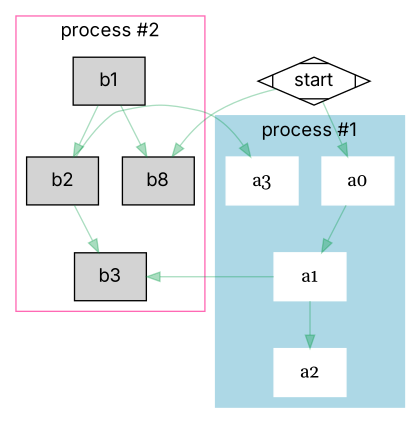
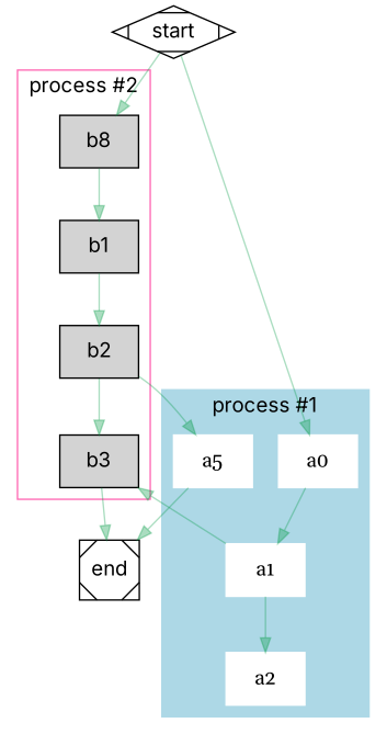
  digraph {
    fontname=Inter
    node [fontname=Inter shape=rect style=filled]
    edge [color="#00994455"]
    n1 [label=b8]
    b1
    b2
    b3
    a0 [color=white fontname=Georgia]
    a1 [color=white fontname=Georgia]
    a2 [color=white fontname=Georgia]
-   a3 [color=white fontname=Georgia]
+   a3 [color=white fontname=Georgia label=a5]
+   end [shape=Msquare style=""]
    start [shape=Mdiamond style=""]
    subgraph cluster_1 {
      color=hotpink
      label="process #2"
      n1
      b1
      b2
      b3
    }
    subgraph cluster_2 {
      color=lightblue
      label="process #1"
      style=filled
      a0
      a1
      a2
      a3
    }
-   b1 -> n1
+   n1 -> b1
    b1 -> b2
    b2 -> b3
    b2 -> a3
+   b3 -> end
    a0 -> a1
    a1 -> b3
    a1 -> a2
+   a3 -> end
    start -> n1
    start -> a0
  }
